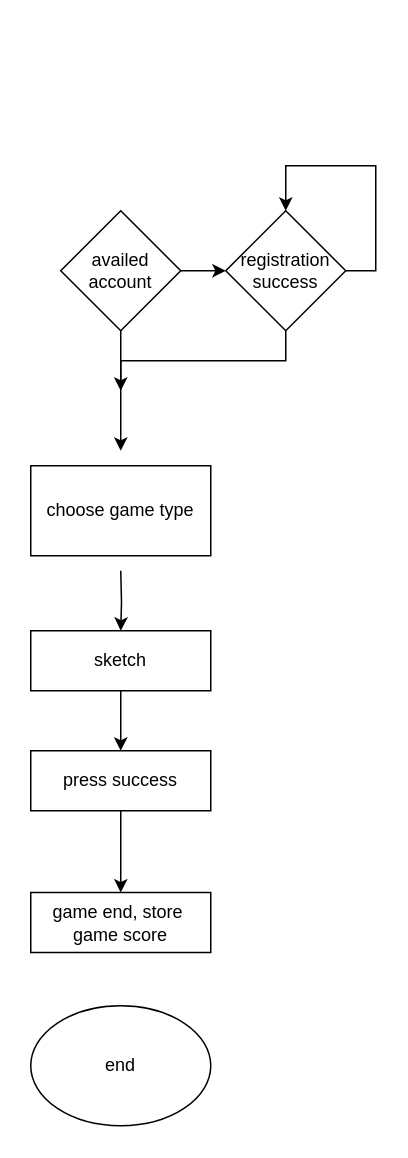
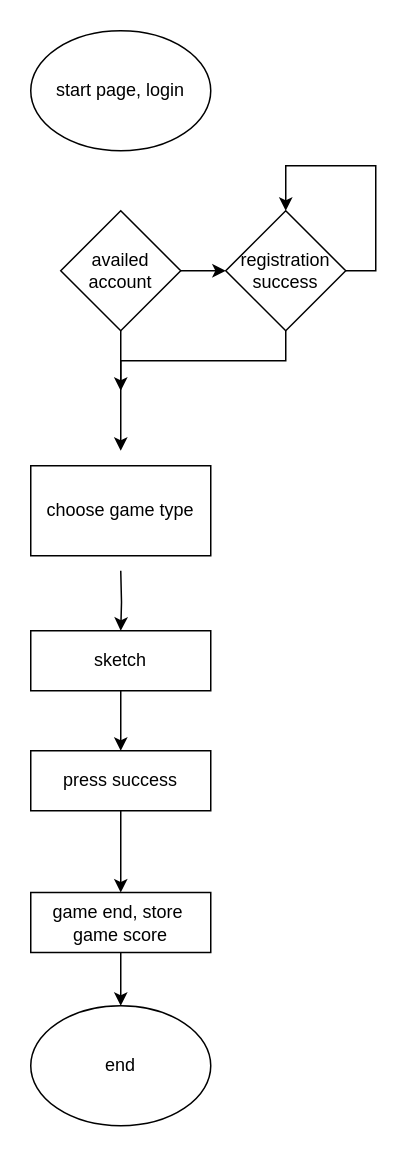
  <mxCell id="0" />
  <mxCell id="1" parent="0" />
+ <mxCell id="2" value="start page, login" style="ellipse;whiteSpace=wrap;html=1;" parent="1" vertex="1"><mxGeometry x="20" width="120" height="80" as="geometry" y="20" /></mxCell>
  <mxCell id="3" value="" style="edgeStyle=orthogonalEdgeStyle;rounded=0;orthogonalLoop=1;jettySize=auto;html=1;" parent="1" source="5" edge="1"><mxGeometry relative="1" as="geometry"><mxPoint x="80" y="300" as="targetPoint" /></mxGeometry></mxCell>
  <mxCell id="4" value="" style="edgeStyle=orthogonalEdgeStyle;rounded=0;orthogonalLoop=1;jettySize=auto;html=1;" parent="1" source="5" target="9" edge="1"><mxGeometry relative="1" as="geometry" /></mxCell>
  <mxCell id="5" value="availed account" style="rhombus;whiteSpace=wrap;html=1;" parent="1" vertex="1"><mxGeometry x="40" y="140" width="80" height="80" as="geometry" /></mxCell>
  <mxCell id="6" value="" style="edgeStyle=orthogonalEdgeStyle;rounded=0;orthogonalLoop=1;jettySize=auto;html=1;" parent="1" target="11" edge="1"><mxGeometry relative="1" as="geometry"><mxPoint x="80" y="380" as="sourcePoint" /></mxGeometry></mxCell>
  <mxCell id="7" style="edgeStyle=orthogonalEdgeStyle;rounded=0;orthogonalLoop=1;jettySize=auto;html=1;" parent="1" source="9" edge="1"><mxGeometry relative="1" as="geometry"><mxPoint x="80" y="260" as="targetPoint" /><Array as="points"><mxPoint x="190" y="240" /><mxPoint x="80" y="240" /></Array></mxGeometry></mxCell>
  <mxCell id="8" style="edgeStyle=orthogonalEdgeStyle;rounded=0;orthogonalLoop=1;jettySize=auto;html=1;entryX=0;entryY=0.5;entryDx=0;entryDy=0;" parent="1" source="9" target="9" edge="1"><mxGeometry relative="1" as="geometry"><mxPoint x="240" y="100" as="targetPoint" /><Array as="points"><mxPoint x="250" y="180" /><mxPoint x="250" y="110" /><mxPoint x="190" y="110" /></Array></mxGeometry></mxCell>
  <mxCell id="9" value="registration success" style="rhombus;whiteSpace=wrap;html=1;direction=south;" parent="1" vertex="1"><mxGeometry x="150" y="140" width="80" height="80" as="geometry" /></mxCell>
  <mxCell id="10" value="" style="edgeStyle=orthogonalEdgeStyle;rounded=0;orthogonalLoop=1;jettySize=auto;html=1;" parent="1" source="11" edge="1"><mxGeometry relative="1" as="geometry"><mxPoint x="80" y="500" as="targetPoint" /></mxGeometry></mxCell>
  <mxCell id="11" value="sketch" style="whiteSpace=wrap;html=1;" parent="1" vertex="1"><mxGeometry x="20" y="420" width="120" height="40" as="geometry" /></mxCell>
  <mxCell id="12" value="choose game type" style="rounded=0;whiteSpace=wrap;html=1;" vertex="1" parent="1"><mxGeometry x="20" y="310" width="120" height="60" as="geometry" /></mxCell>
  <mxCell id="13" value="" style="edgeStyle=orthogonalEdgeStyle;rounded=0;orthogonalLoop=1;jettySize=auto;html=1;" edge="1" parent="1" source="14" target="16"><mxGeometry relative="1" as="geometry" /></mxCell>
  <mxCell id="14" value="press success" style="whiteSpace=wrap;html=1;" vertex="1" parent="1"><mxGeometry x="20" y="500" width="120" height="40" as="geometry" /></mxCell>
+ <mxCell id="15" value="" style="edgeStyle=orthogonalEdgeStyle;rounded=0;orthogonalLoop=1;jettySize=auto;html=1;" edge="1" parent="1" source="16" target="17"><mxGeometry relative="1" as="geometry" /></mxCell>
  <mxCell id="16" value="game end, store&amp;nbsp;&lt;br&gt;game score" style="whiteSpace=wrap;html=1;" vertex="1" parent="1"><mxGeometry x="20" y="594.5" width="120" height="40" as="geometry" /></mxCell>
  <mxCell id="17" value="end" style="ellipse;whiteSpace=wrap;html=1;" vertex="1" parent="1"><mxGeometry x="20" y="670" width="120" height="80" as="geometry" /></mxCell>
